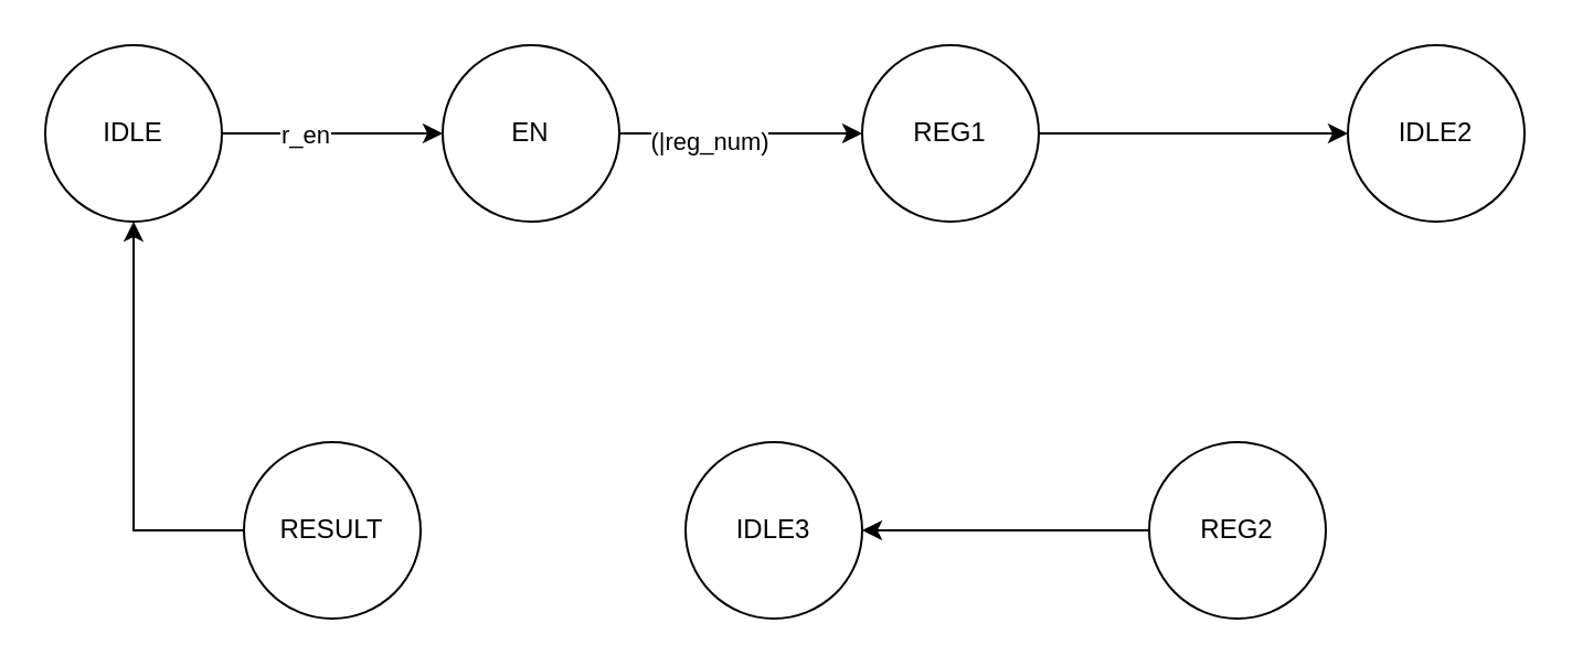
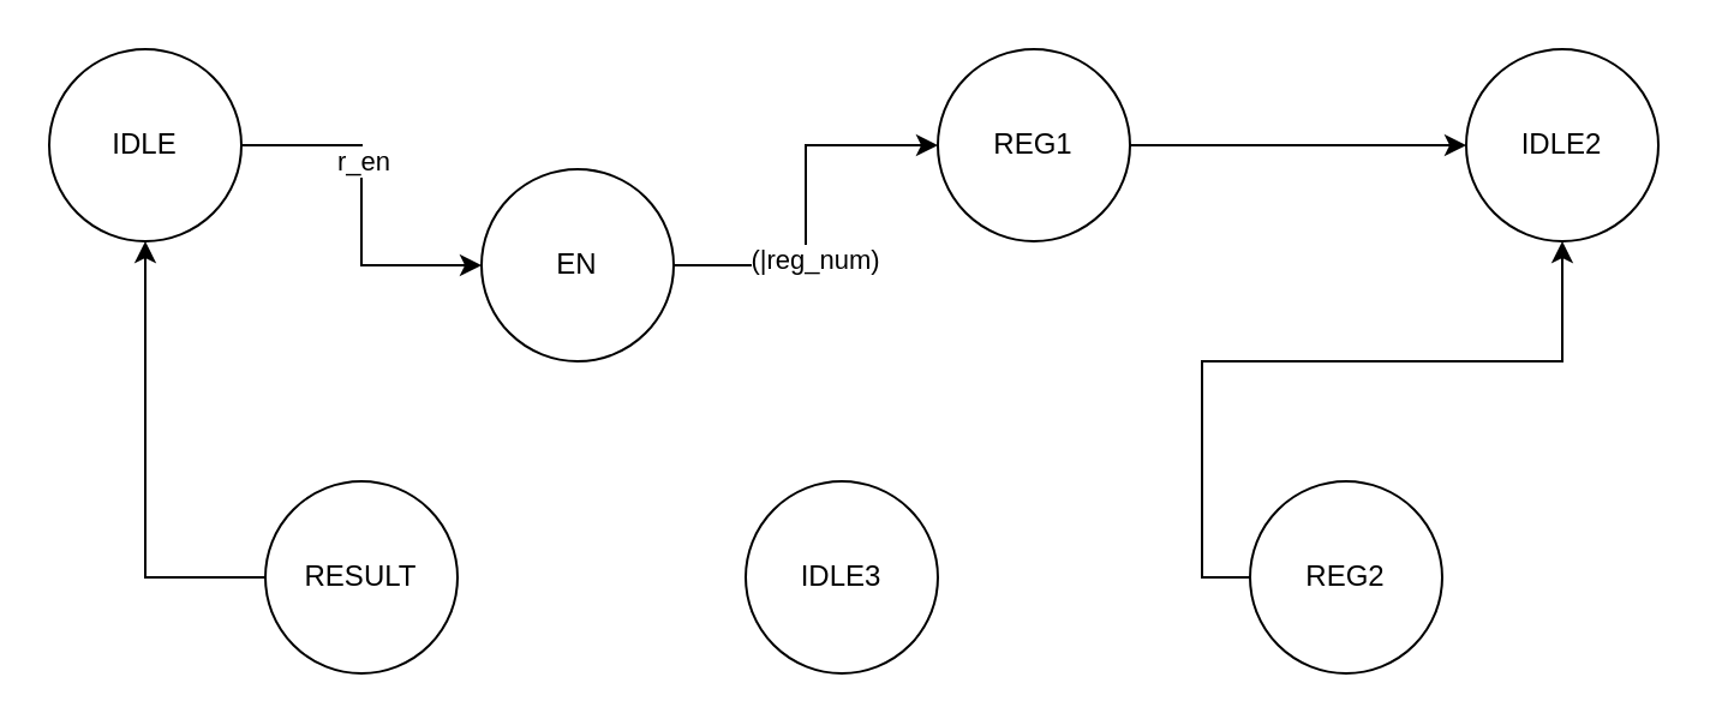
  <mxCell id="0" />
  <mxCell id="1" parent="0" />
  <mxCell id="2" style="edgeStyle=orthogonalEdgeStyle;rounded=0;orthogonalLoop=1;jettySize=auto;html=1;exitX=1;exitY=0.5;exitDx=0;exitDy=0;entryX=0;entryY=0.5;entryDx=0;entryDy=0;" parent="1" source="4" target="7" edge="1"><mxGeometry relative="1" as="geometry" /></mxCell>
  <mxCell id="3" value="r_en" style="edgeLabel;html=1;align=center;verticalAlign=middle;resizable=0;points=[];" parent="2" vertex="1" connectable="0"><mxGeometry x="-0.26" relative="1" as="geometry"><mxPoint as="offset" /></mxGeometry></mxCell>
  <mxCell id="4" value="IDLE" style="ellipse;whiteSpace=wrap;html=1;aspect=fixed;" parent="1" vertex="1"><mxGeometry x="20" y="20" width="80" height="80" as="geometry" /></mxCell>
  <mxCell id="5" style="edgeStyle=orthogonalEdgeStyle;rounded=0;orthogonalLoop=1;jettySize=auto;html=1;exitX=1;exitY=0.5;exitDx=0;exitDy=0;entryX=0;entryY=0.5;entryDx=0;entryDy=0;" parent="1" source="7" target="9" edge="1"><mxGeometry relative="1" as="geometry" /></mxCell>
  <mxCell id="6" value="(|reg_num)" style="edgeLabel;html=1;align=center;verticalAlign=middle;resizable=0;points=[];" parent="5" vertex="1" connectable="0"><mxGeometry x="-0.273" y="-3" relative="1" as="geometry"><mxPoint as="offset" /></mxGeometry></mxCell>
- <mxCell id="7" value="EN" style="ellipse;whiteSpace=wrap;html=1;aspect=fixed;" parent="1" vertex="1"><mxGeometry x="200" y="20" width="80" height="80" as="geometry" /></mxCell>
+ <mxCell id="7" value="EN" style="ellipse;whiteSpace=wrap;html=1;aspect=fixed;" parent="1" vertex="1"><mxGeometry x="200" y="70" width="80" height="80" as="geometry" /></mxCell>
  <mxCell id="8" style="edgeStyle=orthogonalEdgeStyle;rounded=0;orthogonalLoop=1;jettySize=auto;html=1;exitX=1;exitY=0.5;exitDx=0;exitDy=0;entryX=0;entryY=0.5;entryDx=0;entryDy=0;" parent="1" source="9" target="10" edge="1"><mxGeometry relative="1" as="geometry" /></mxCell>
  <mxCell id="9" value="REG1" style="ellipse;whiteSpace=wrap;html=1;aspect=fixed;" parent="1" vertex="1"><mxGeometry x="390" y="20" width="80" height="80" as="geometry" /></mxCell>
  <mxCell id="10" value="IDLE2" style="ellipse;whiteSpace=wrap;html=1;aspect=fixed;" parent="1" vertex="1"><mxGeometry x="610" y="20" width="80" height="80" as="geometry" /></mxCell>
- <mxCell id="11" style="edgeStyle=orthogonalEdgeStyle;rounded=0;orthogonalLoop=1;jettySize=auto;html=1;exitX=0;exitY=0.5;exitDx=0;exitDy=0;entryX=1;entryY=0.5;entryDx=0;entryDy=0;" parent="1" source="12" target="13" edge="1"><mxGeometry relative="1" as="geometry" /></mxCell>
+ <mxCell id="11" style="edgeStyle=orthogonalEdgeStyle;rounded=0;orthogonalLoop=1;jettySize=auto;html=1;exitX=0;exitY=0.5;exitDx=0;exitDy=0;" parent="1" source="12" target="10" edge="1"><mxGeometry relative="1" as="geometry" /></mxCell>
  <mxCell id="12" value="REG2" style="ellipse;whiteSpace=wrap;html=1;aspect=fixed;" parent="1" vertex="1"><mxGeometry x="520" y="200" width="80" height="80" as="geometry" /></mxCell>
  <mxCell id="13" value="IDLE3" style="ellipse;whiteSpace=wrap;html=1;aspect=fixed;" parent="1" vertex="1"><mxGeometry x="310" y="200" width="80" height="80" as="geometry" /></mxCell>
  <mxCell id="14" style="edgeStyle=orthogonalEdgeStyle;rounded=0;orthogonalLoop=1;jettySize=auto;html=1;exitX=0;exitY=0.5;exitDx=0;exitDy=0;entryX=0.5;entryY=1;entryDx=0;entryDy=0;" parent="1" source="15" target="4" edge="1"><mxGeometry relative="1" as="geometry" /></mxCell>
  <mxCell id="15" value="RESULT" style="ellipse;whiteSpace=wrap;html=1;aspect=fixed;" parent="1" vertex="1"><mxGeometry x="110" y="200" width="80" height="80" as="geometry" /></mxCell>
